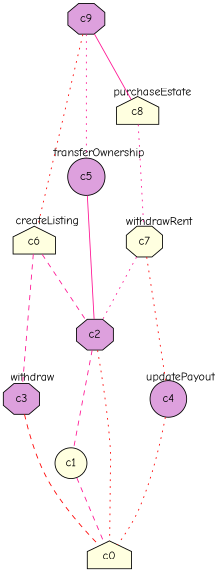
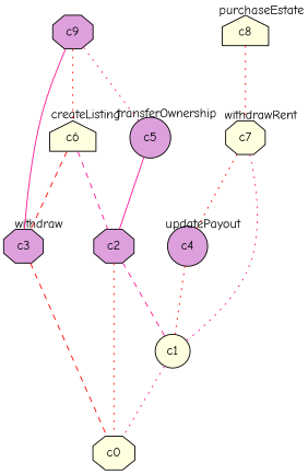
  digraph {
    fontname="Comic Neue"
    node [fillcolor=lightyellow fontname="Comic Neue" shape=octagon style=filled]
    edge [color=transparent dir=none fontname="Comic Neue" labeldistance=1.5 minlen=2]
    c1 [shape=ellipse width=.25]
-   c0 [shape=house width=.25]
+   c0 [width=.25]
    c2 [fillcolor=plum width=.25]
    c3 [fillcolor=plum width=.25]
    c4 [fillcolor=plum shape=circle width=.25]
    c5 [fillcolor=plum shape=circle width=.25]
    c6 [shape=house width=.25]
    c7 [width=.25]
    c8 [shape=house width=.25]
    c9 [fillcolor=plum width=.25]
    c1 -> c1 [labelangle=270]
-   c1 -> c0 [color=deeppink style=dashed]
+   c1 -> c0 [color=deeppink style=dotted]
    c2 -> c1 [color=deeppink style=dashed]
    c2 -> c0 [color=red style=dotted]
    c2 -> c2 [labelangle=270]
    c3 -> c0 [color=red style=dashed]
    c3 -> c3 [labelangle=270]
    c3 -> c3 [labelangle=90 taillabel=withdraw]
-   c4 -> c0 [color=red style=dotted]
+   c4 -> c1 [color=red style=dotted]
    c4 -> c4 [labelangle=270]
    c4 -> c4 [labelangle=90 taillabel=updatePayout]
    c5 -> c2 [color=deeppink style=solid]
    c5 -> c5 [labelangle=90 taillabel=transferOwnership]
    c6 -> c2 [color=deeppink style=dashed]
-   c6 -> c3 [color=deeppink style=dashed]
+   c6 -> c3 [color=red style=dashed]
    c6 -> c6 [labelangle=90 taillabel=createListing]
-   c7 -> c2 [color=deeppink style=dotted]
+   c7 -> c1 [color=deeppink style=dotted]
    c7 -> c4 [color=red style=dotted]
    c7 -> c7 [labelangle=270]
    c7 -> c7 [labelangle=90 taillabel=withdrawRent]
-   c8 -> c7 [color=deeppink style=dotted]
+   c8 -> c7 [color=red style=dotted]
    c8 -> c8 [labelangle=270]
    c8 -> c8 [labelangle=90 taillabel=purchaseEstate]
    c9 -> c5 [color=deeppink style=dotted]
    c9 -> c6 [color=red style=dotted]
-   c9 -> c8 [color=deeppink style=solid]
+   c9 -> c3 [color=deeppink style=solid]
  }
